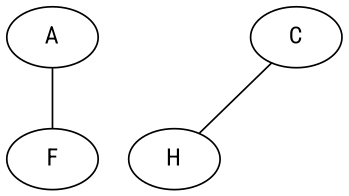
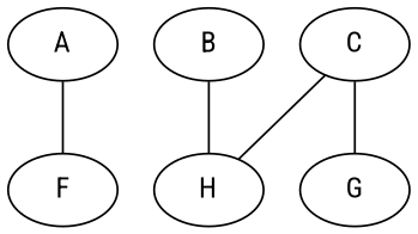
  strict graph {
    fontname="Roboto Condensed"
    node [fontname="Roboto Condensed"]
    edge [fontname="Roboto Condensed"]
    A
    F
+   B
    H
    C
+   G
    A -- F
+   B -- H
    C -- H
+   C -- G
  }
